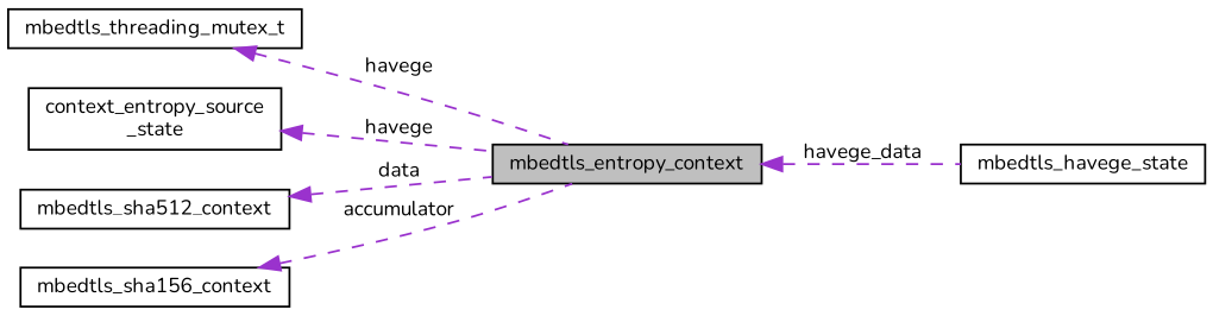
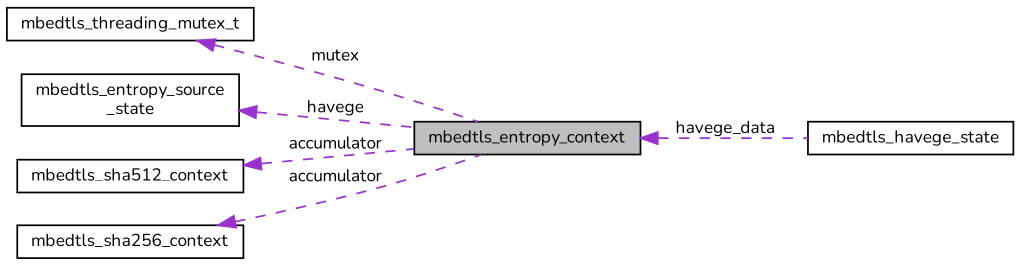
  digraph {
    fontname=Nunito
    rankdir=LR
    node [color=black fillcolor=white fontname=Nunito fontsize=10 shape=record style=filled]
    edge [color=darkorchid3 dir=back fontname=Nunito fontsize=10 labelfontname=Helvetica labelfontsize=10 style=dashed]
    n1 [fillcolor=grey75 fontcolor=black height=0.2 label=mbedtls_entropy_context width=0.4]
    n2 [height=0.2 label=mbedtls_havege_state width=0.4]
    n3 [height=0.2 label=mbedtls_threading_mutex_t width=0.4]
-   n4 [height=0.2 label="context_entropy_source\l_state" width=0.4]
+   n4 [height=0.2 label="mbedtls_entropy_source\l_state" width=0.4]
    n5 [height=0.2 label=mbedtls_sha512_context width=0.4]
-   n6 [height=0.2 label=mbedtls_sha156_context width=0.4]
+   n6 [height=0.2 label=mbedtls_sha256_context width=0.4]
    n1 -> n2 [label=" havege_data"]
-   n3 -> n1 [label=" havege"]
+   n3 -> n1 [label=" mutex"]
    n4 -> n1 [label=" havege"]
-   n5 -> n1 [label=" data"]
+   n5 -> n1 [label=" accumulator"]
    n6 -> n1 [label=" accumulator"]
  }
